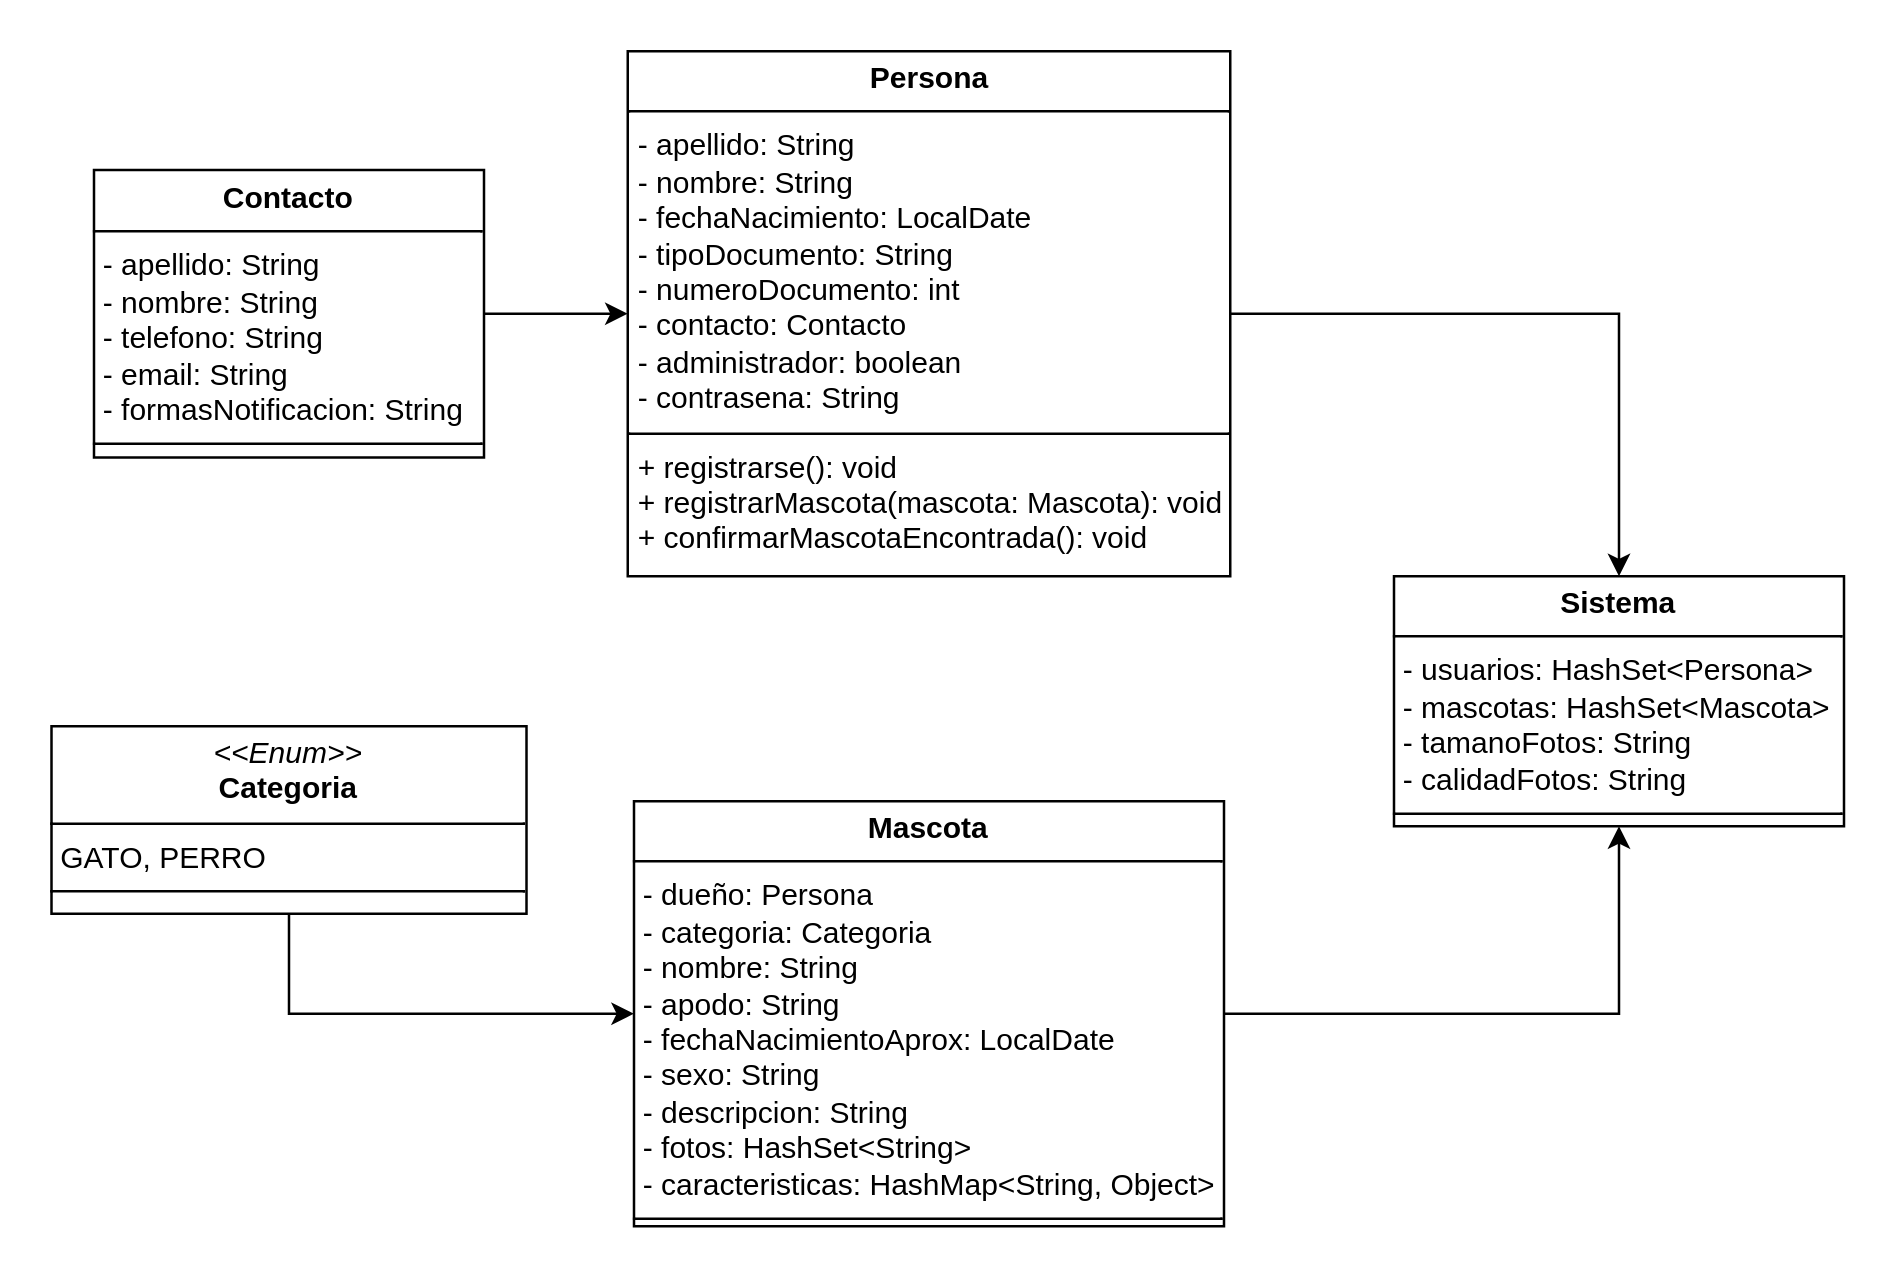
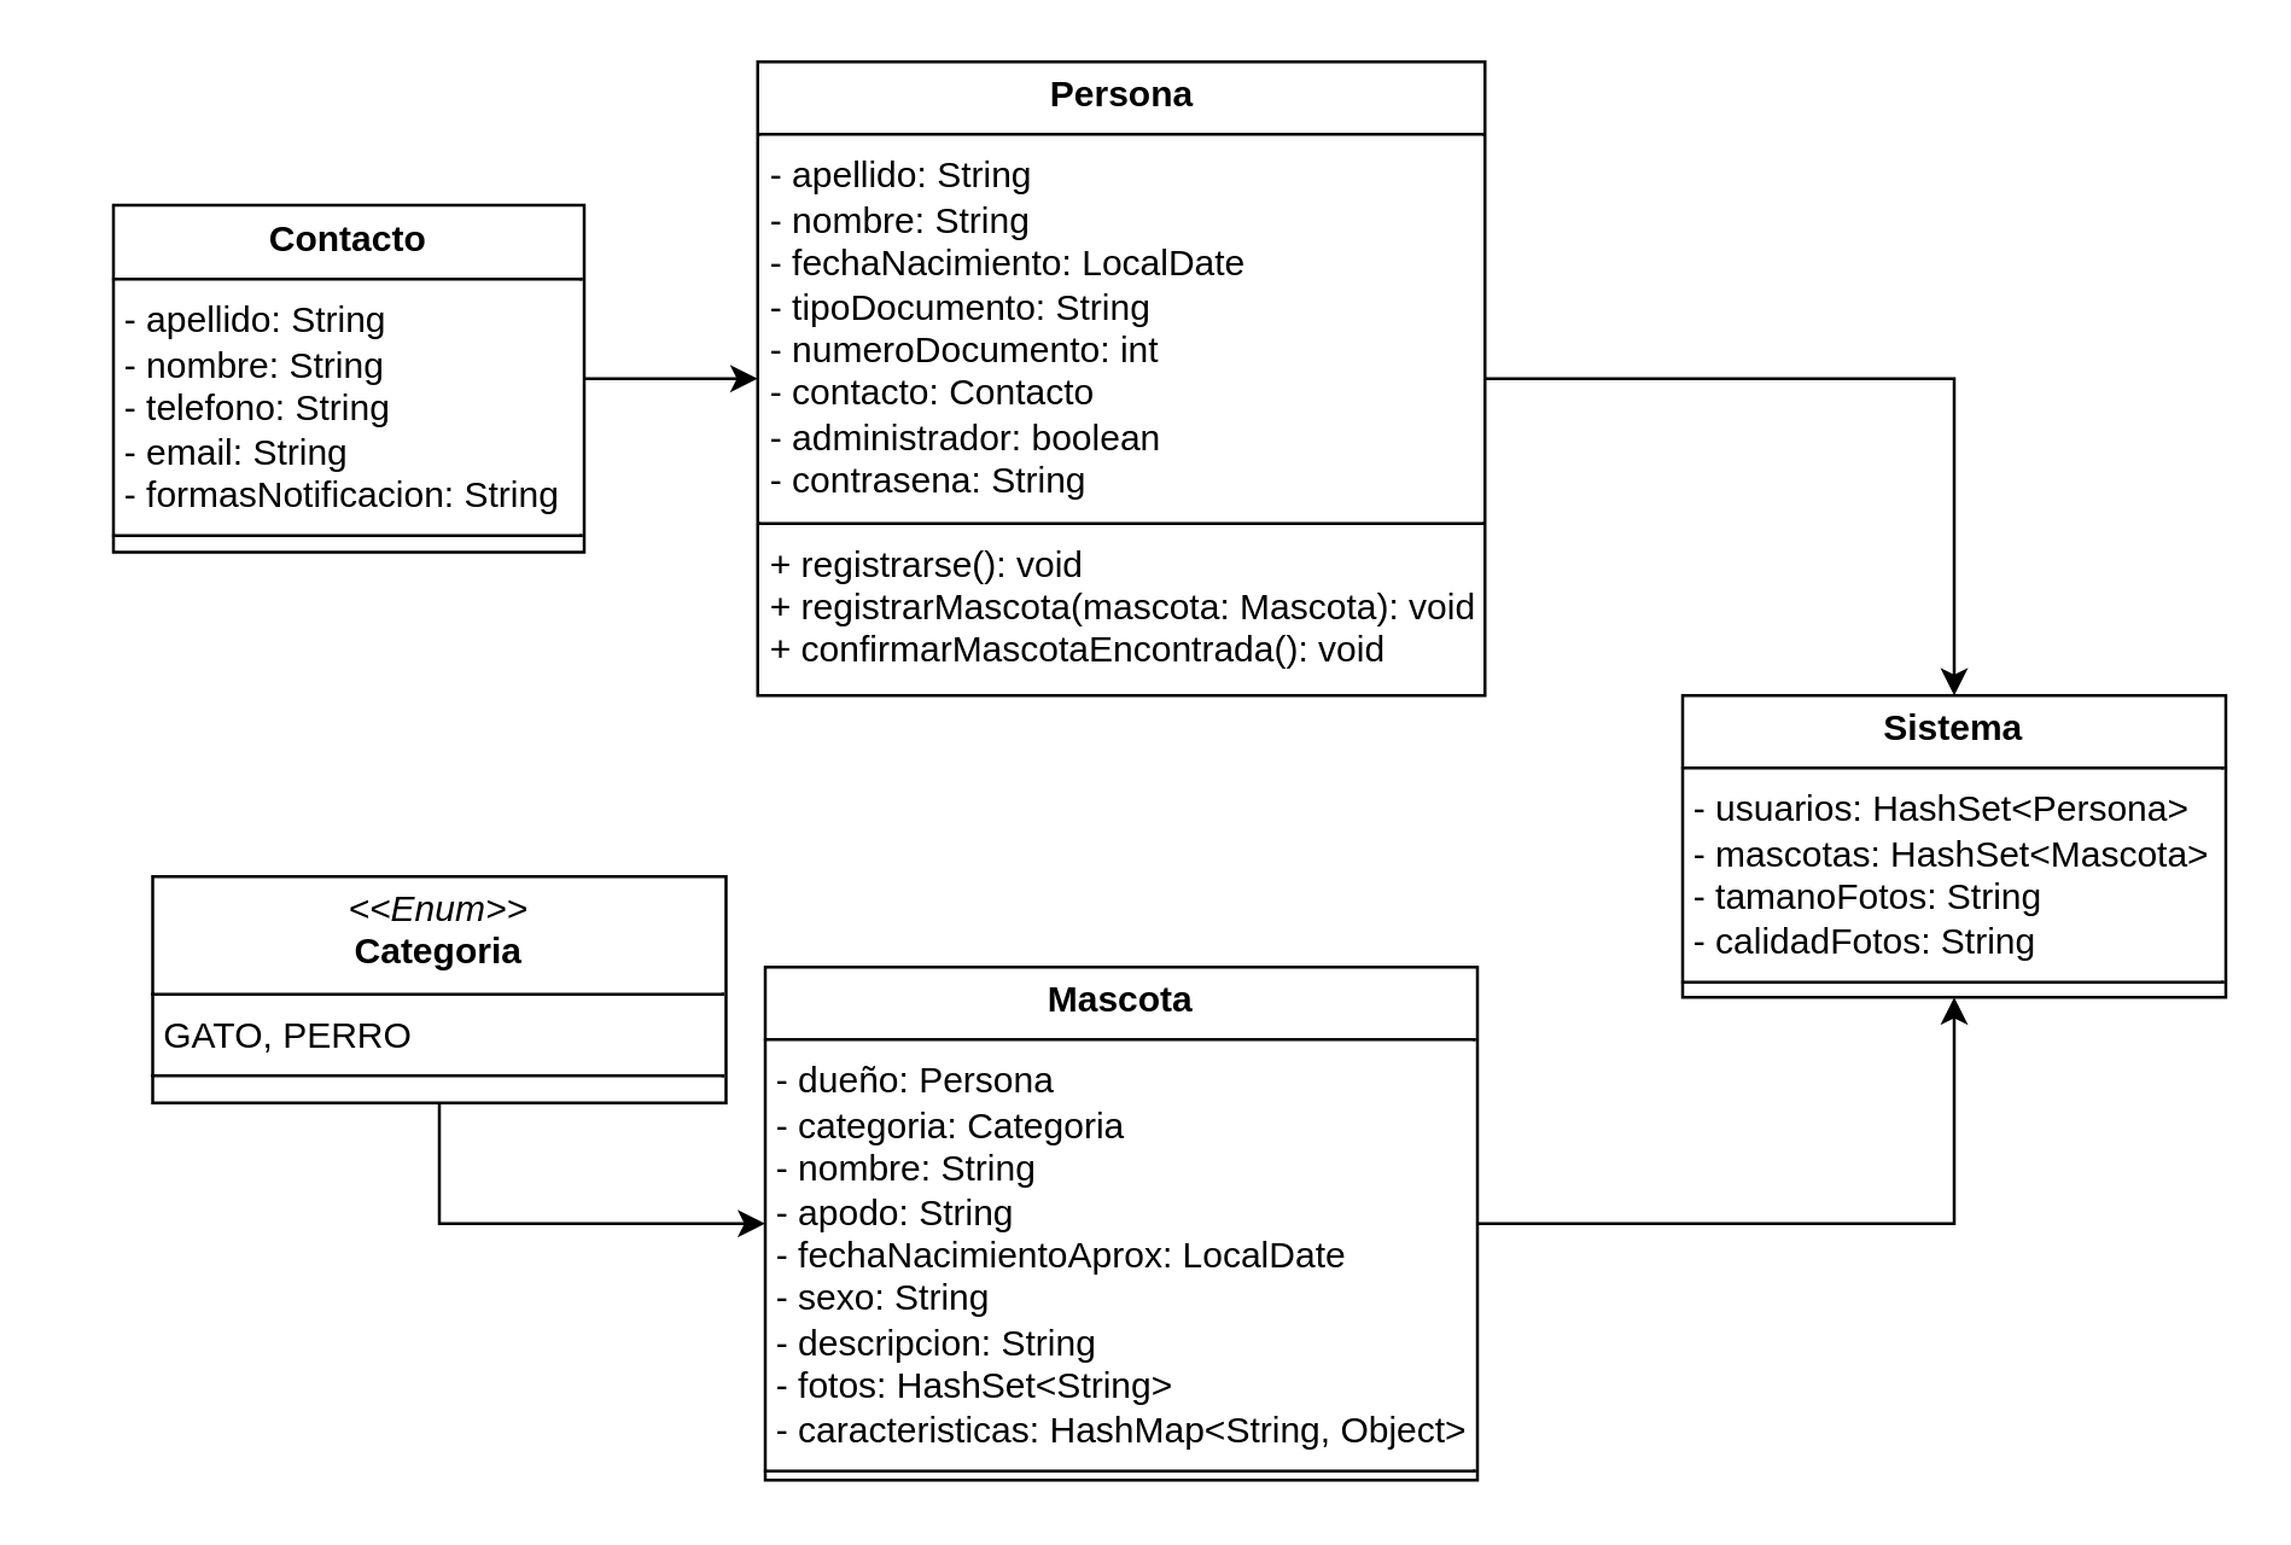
  <mxCell id="0" />
  <mxCell id="1" parent="0" />
  <mxCell id="2" style="edgeStyle=orthogonalEdgeStyle;rounded=0;orthogonalLoop=1;jettySize=auto;html=1;exitX=1;exitY=0.5;exitDx=0;exitDy=0;entryX=0.5;entryY=0;entryDx=0;entryDy=0;" edge="1" parent="1" source="3" target="10"><mxGeometry relative="1" as="geometry" /></mxCell>
  <mxCell id="3" value="&lt;p style=&quot;margin:0px;margin-top:4px;text-align:center;&quot;&gt;&lt;b&gt;Persona&lt;/b&gt;&lt;/p&gt;&lt;hr size=&quot;1&quot; style=&quot;border-style:solid;&quot;&gt;&lt;p style=&quot;margin:0px;margin-left:4px;&quot;&gt;- apellido: String&lt;/p&gt;&lt;p style=&quot;margin:0px;margin-left:4px;&quot;&gt;- nombre: String&lt;/p&gt;&lt;p style=&quot;margin:0px;margin-left:4px;&quot;&gt;- fechaNacimiento: LocalDate&lt;/p&gt;&lt;p style=&quot;margin:0px;margin-left:4px;&quot;&gt;- tipoDocumento: String&lt;/p&gt;&lt;p style=&quot;margin:0px;margin-left:4px;&quot;&gt;- numeroDocumento: int&lt;/p&gt;&lt;p style=&quot;margin:0px;margin-left:4px;&quot;&gt;- contacto: Contacto&lt;/p&gt;&lt;p style=&quot;margin:0px;margin-left:4px;&quot;&gt;- administrador: boolean&lt;/p&gt;&lt;p style=&quot;margin:0px;margin-left:4px;&quot;&gt;- contrasena: String&lt;/p&gt;&lt;hr size=&quot;1&quot; style=&quot;border-style:solid;&quot;&gt;&lt;p style=&quot;margin:0px;margin-left:4px;&quot;&gt;+ registrarse(): void&lt;/p&gt;&lt;p style=&quot;margin:0px;margin-left:4px;&quot;&gt;+ registrarMascota(mascota: Mascota): void&lt;/p&gt;&lt;p style=&quot;margin:0px;margin-left:4px;&quot;&gt;+ confirmarMascotaEncontrada(): void&lt;/p&gt;" style="verticalAlign=top;align=left;overflow=fill;html=1;whiteSpace=wrap;" vertex="1" parent="1"><mxGeometry x="250.5" y="20" width="241" height="210" as="geometry" /></mxCell>
  <mxCell id="4" style="edgeStyle=orthogonalEdgeStyle;rounded=0;orthogonalLoop=1;jettySize=auto;html=1;exitX=1;exitY=0.5;exitDx=0;exitDy=0;entryX=0;entryY=0.5;entryDx=0;entryDy=0;" edge="1" parent="1" source="5" target="3"><mxGeometry relative="1" as="geometry" /></mxCell>
  <mxCell id="5" value="&lt;p style=&quot;margin:0px;margin-top:4px;text-align:center;&quot;&gt;&lt;b&gt;Contacto&lt;/b&gt;&lt;/p&gt;&lt;hr size=&quot;1&quot; style=&quot;border-style:solid;&quot;&gt;&lt;p style=&quot;margin:0px;margin-left:4px;&quot;&gt;- apellido: String&lt;/p&gt;&lt;p style=&quot;margin:0px;margin-left:4px;&quot;&gt;- nombre: String&lt;/p&gt;&lt;p style=&quot;margin:0px;margin-left:4px;&quot;&gt;- telefono: String&lt;/p&gt;&lt;p style=&quot;margin:0px;margin-left:4px;&quot;&gt;- email: String&lt;/p&gt;&lt;p style=&quot;margin:0px;margin-left:4px;&quot;&gt;- formasNotificacion: String&lt;/p&gt;&lt;hr size=&quot;1&quot; style=&quot;border-style:solid;&quot;&gt;&lt;p style=&quot;margin:0px;margin-left:4px;&quot;&gt;&lt;br&gt;&lt;/p&gt;" style="verticalAlign=top;align=left;overflow=fill;html=1;whiteSpace=wrap;" vertex="1" parent="1"><mxGeometry x="37" y="67.5" width="156" height="115" as="geometry" /></mxCell>
  <mxCell id="6" style="edgeStyle=orthogonalEdgeStyle;rounded=0;orthogonalLoop=1;jettySize=auto;html=1;exitX=1;exitY=0.5;exitDx=0;exitDy=0;entryX=0.5;entryY=1;entryDx=0;entryDy=0;" edge="1" parent="1" source="7" target="10"><mxGeometry relative="1" as="geometry" /></mxCell>
  <mxCell id="7" value="&lt;p style=&quot;margin:0px;margin-top:4px;text-align:center;&quot;&gt;&lt;b&gt;Mascota&lt;/b&gt;&lt;/p&gt;&lt;hr size=&quot;1&quot; style=&quot;border-style:solid;&quot;&gt;&lt;p style=&quot;margin:0px;margin-left:4px;&quot;&gt;&lt;span style=&quot;background-color: initial;&quot;&gt;- dueño: Persona&lt;/span&gt;&lt;/p&gt;&lt;p style=&quot;margin:0px;margin-left:4px;&quot;&gt;&lt;span style=&quot;background-color: initial;&quot;&gt;- categoria: Categoria&lt;/span&gt;&lt;br&gt;&lt;/p&gt;&lt;p style=&quot;margin:0px;margin-left:4px;&quot;&gt;- nombre: String&lt;/p&gt;&lt;p style=&quot;margin:0px;margin-left:4px;&quot;&gt;- apodo: String&lt;/p&gt;&lt;p style=&quot;margin:0px;margin-left:4px;&quot;&gt;- fechaNacimientoAprox: LocalDate&lt;/p&gt;&lt;p style=&quot;margin:0px;margin-left:4px;&quot;&gt;- sexo: String&lt;/p&gt;&lt;p style=&quot;margin:0px;margin-left:4px;&quot;&gt;- descripcion: String&lt;/p&gt;&lt;p style=&quot;margin:0px;margin-left:4px;&quot;&gt;- fotos: HashSet&amp;lt;String&amp;gt;&lt;/p&gt;&lt;p style=&quot;margin:0px;margin-left:4px;&quot;&gt;- caracteristicas: HashMap&amp;lt;String, Object&amp;gt;&lt;/p&gt;&lt;hr size=&quot;1&quot; style=&quot;border-style:solid;&quot;&gt;&lt;p style=&quot;margin:0px;margin-left:4px;&quot;&gt;&lt;br&gt;&lt;/p&gt;" style="verticalAlign=top;align=left;overflow=fill;html=1;whiteSpace=wrap;" vertex="1" parent="1"><mxGeometry x="253" y="320" width="236" height="170" as="geometry" /></mxCell>
  <mxCell id="8" style="edgeStyle=orthogonalEdgeStyle;rounded=0;orthogonalLoop=1;jettySize=auto;html=1;exitX=0.5;exitY=1;exitDx=0;exitDy=0;entryX=0;entryY=0.5;entryDx=0;entryDy=0;" edge="1" parent="1" source="9" target="7"><mxGeometry relative="1" as="geometry" /></mxCell>
- <mxCell id="9" value="&lt;p style=&quot;margin:0px;margin-top:4px;text-align:center;&quot;&gt;&lt;i&gt;&amp;lt;&amp;lt;Enum&amp;gt;&amp;gt;&lt;/i&gt;&lt;br&gt;&lt;b&gt;Categoria&lt;/b&gt;&lt;/p&gt;&lt;hr size=&quot;1&quot; style=&quot;border-style:solid;&quot;&gt;&lt;p style=&quot;margin:0px;margin-left:4px;&quot;&gt;GATO, PERRO&lt;/p&gt;&lt;hr size=&quot;1&quot; style=&quot;border-style:solid;&quot;&gt;&lt;p style=&quot;margin:0px;margin-left:4px;&quot;&gt;&lt;br&gt;&lt;/p&gt;" style="verticalAlign=top;align=left;overflow=fill;html=1;whiteSpace=wrap;" vertex="1" parent="1"><mxGeometry x="20" y="290" width="190" height="75" as="geometry" /></mxCell>
+ <mxCell id="9" value="&lt;p style=&quot;margin:0px;margin-top:4px;text-align:center;&quot;&gt;&lt;i&gt;&amp;lt;&amp;lt;Enum&amp;gt;&amp;gt;&lt;/i&gt;&lt;br&gt;&lt;b&gt;Categoria&lt;/b&gt;&lt;/p&gt;&lt;hr size=&quot;1&quot; style=&quot;border-style:solid;&quot;&gt;&lt;p style=&quot;margin:0px;margin-left:4px;&quot;&gt;GATO, PERRO&lt;/p&gt;&lt;hr size=&quot;1&quot; style=&quot;border-style:solid;&quot;&gt;&lt;p style=&quot;margin:0px;margin-left:4px;&quot;&gt;&lt;br&gt;&lt;/p&gt;" style="verticalAlign=top;align=left;overflow=fill;html=1;whiteSpace=wrap;" vertex="1" parent="1"><mxGeometry x="50" y="290" width="190" height="75" as="geometry" /></mxCell>
  <mxCell id="10" value="&lt;p style=&quot;margin:0px;margin-top:4px;text-align:center;&quot;&gt;&lt;b&gt;Sistema&lt;/b&gt;&lt;/p&gt;&lt;hr size=&quot;1&quot; style=&quot;border-style:solid;&quot;&gt;&lt;p style=&quot;margin:0px;margin-left:4px;&quot;&gt;- usuarios: HashSet&amp;lt;Persona&amp;gt;&lt;/p&gt;&lt;p style=&quot;margin:0px;margin-left:4px;&quot;&gt;- mascotas: HashSet&amp;lt;Mascota&amp;gt;&lt;/p&gt;&lt;p style=&quot;margin:0px;margin-left:4px;&quot;&gt;- tamanoFotos: String&lt;/p&gt;&lt;p style=&quot;margin:0px;margin-left:4px;&quot;&gt;- calidadFotos: String&lt;/p&gt;&lt;hr size=&quot;1&quot; style=&quot;border-style:solid;&quot;&gt;&lt;p style=&quot;margin:0px;margin-left:4px;&quot;&gt;&lt;br&gt;&lt;/p&gt;" style="verticalAlign=top;align=left;overflow=fill;html=1;whiteSpace=wrap;" vertex="1" parent="1"><mxGeometry x="557" y="230" width="180" height="100" as="geometry" /></mxCell>
